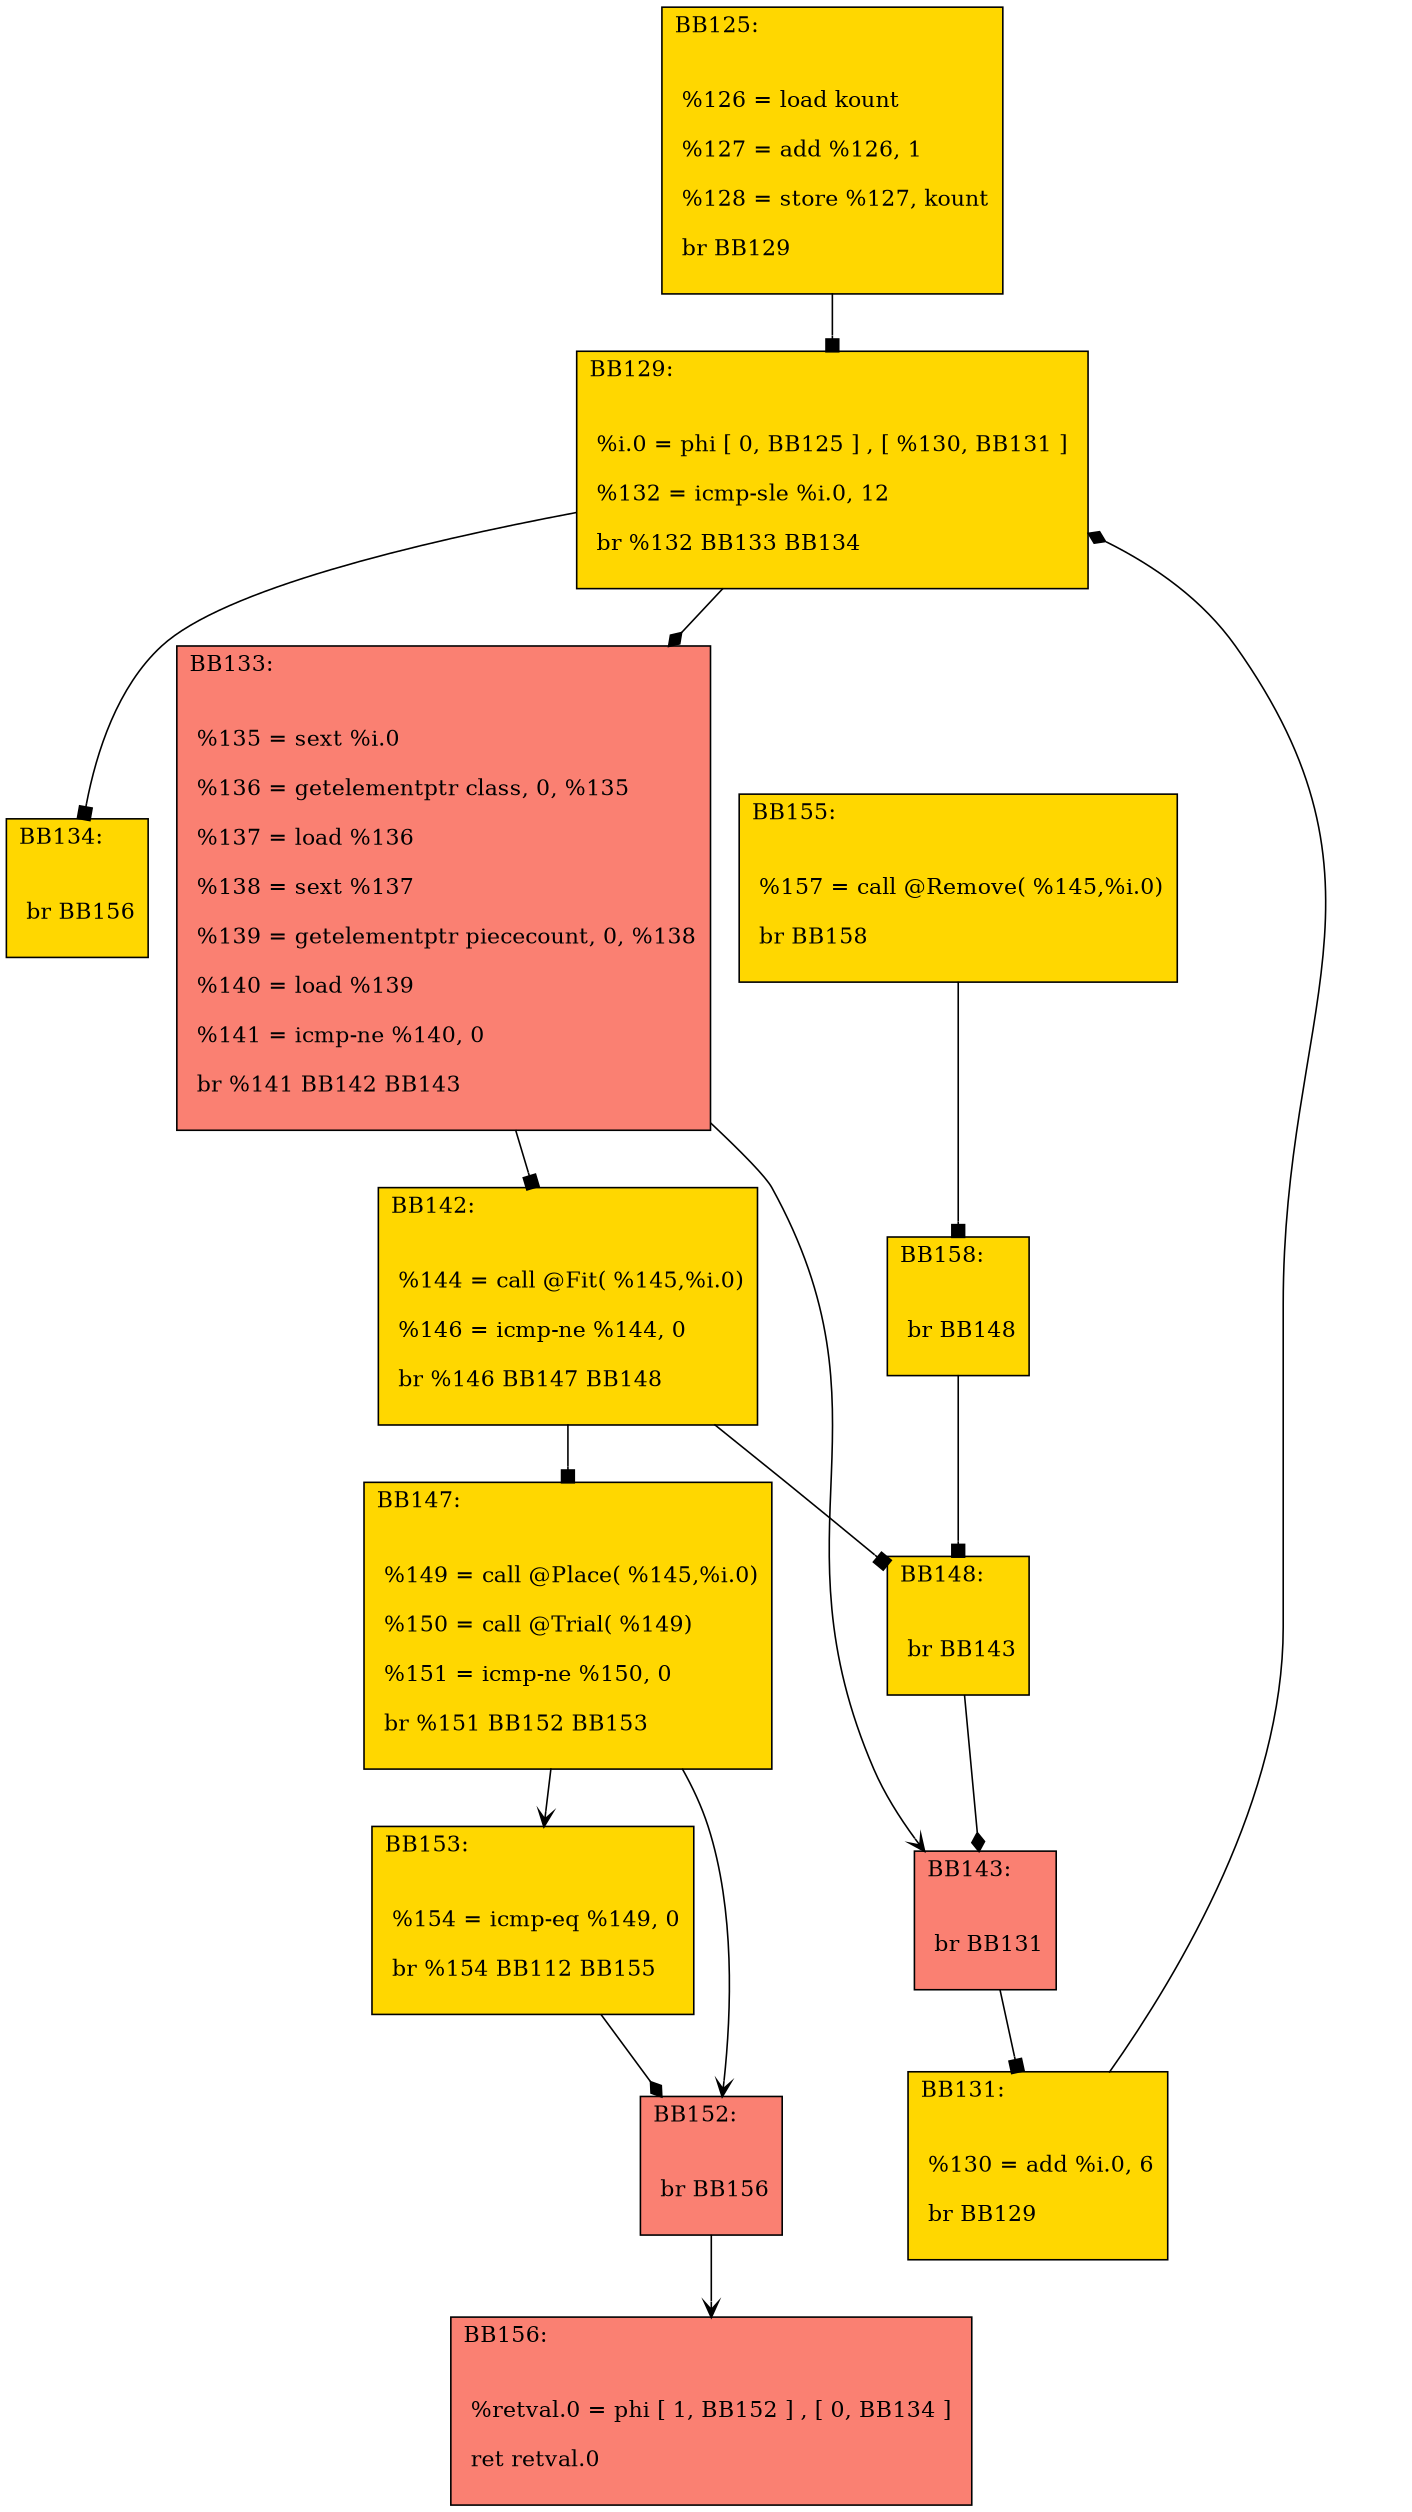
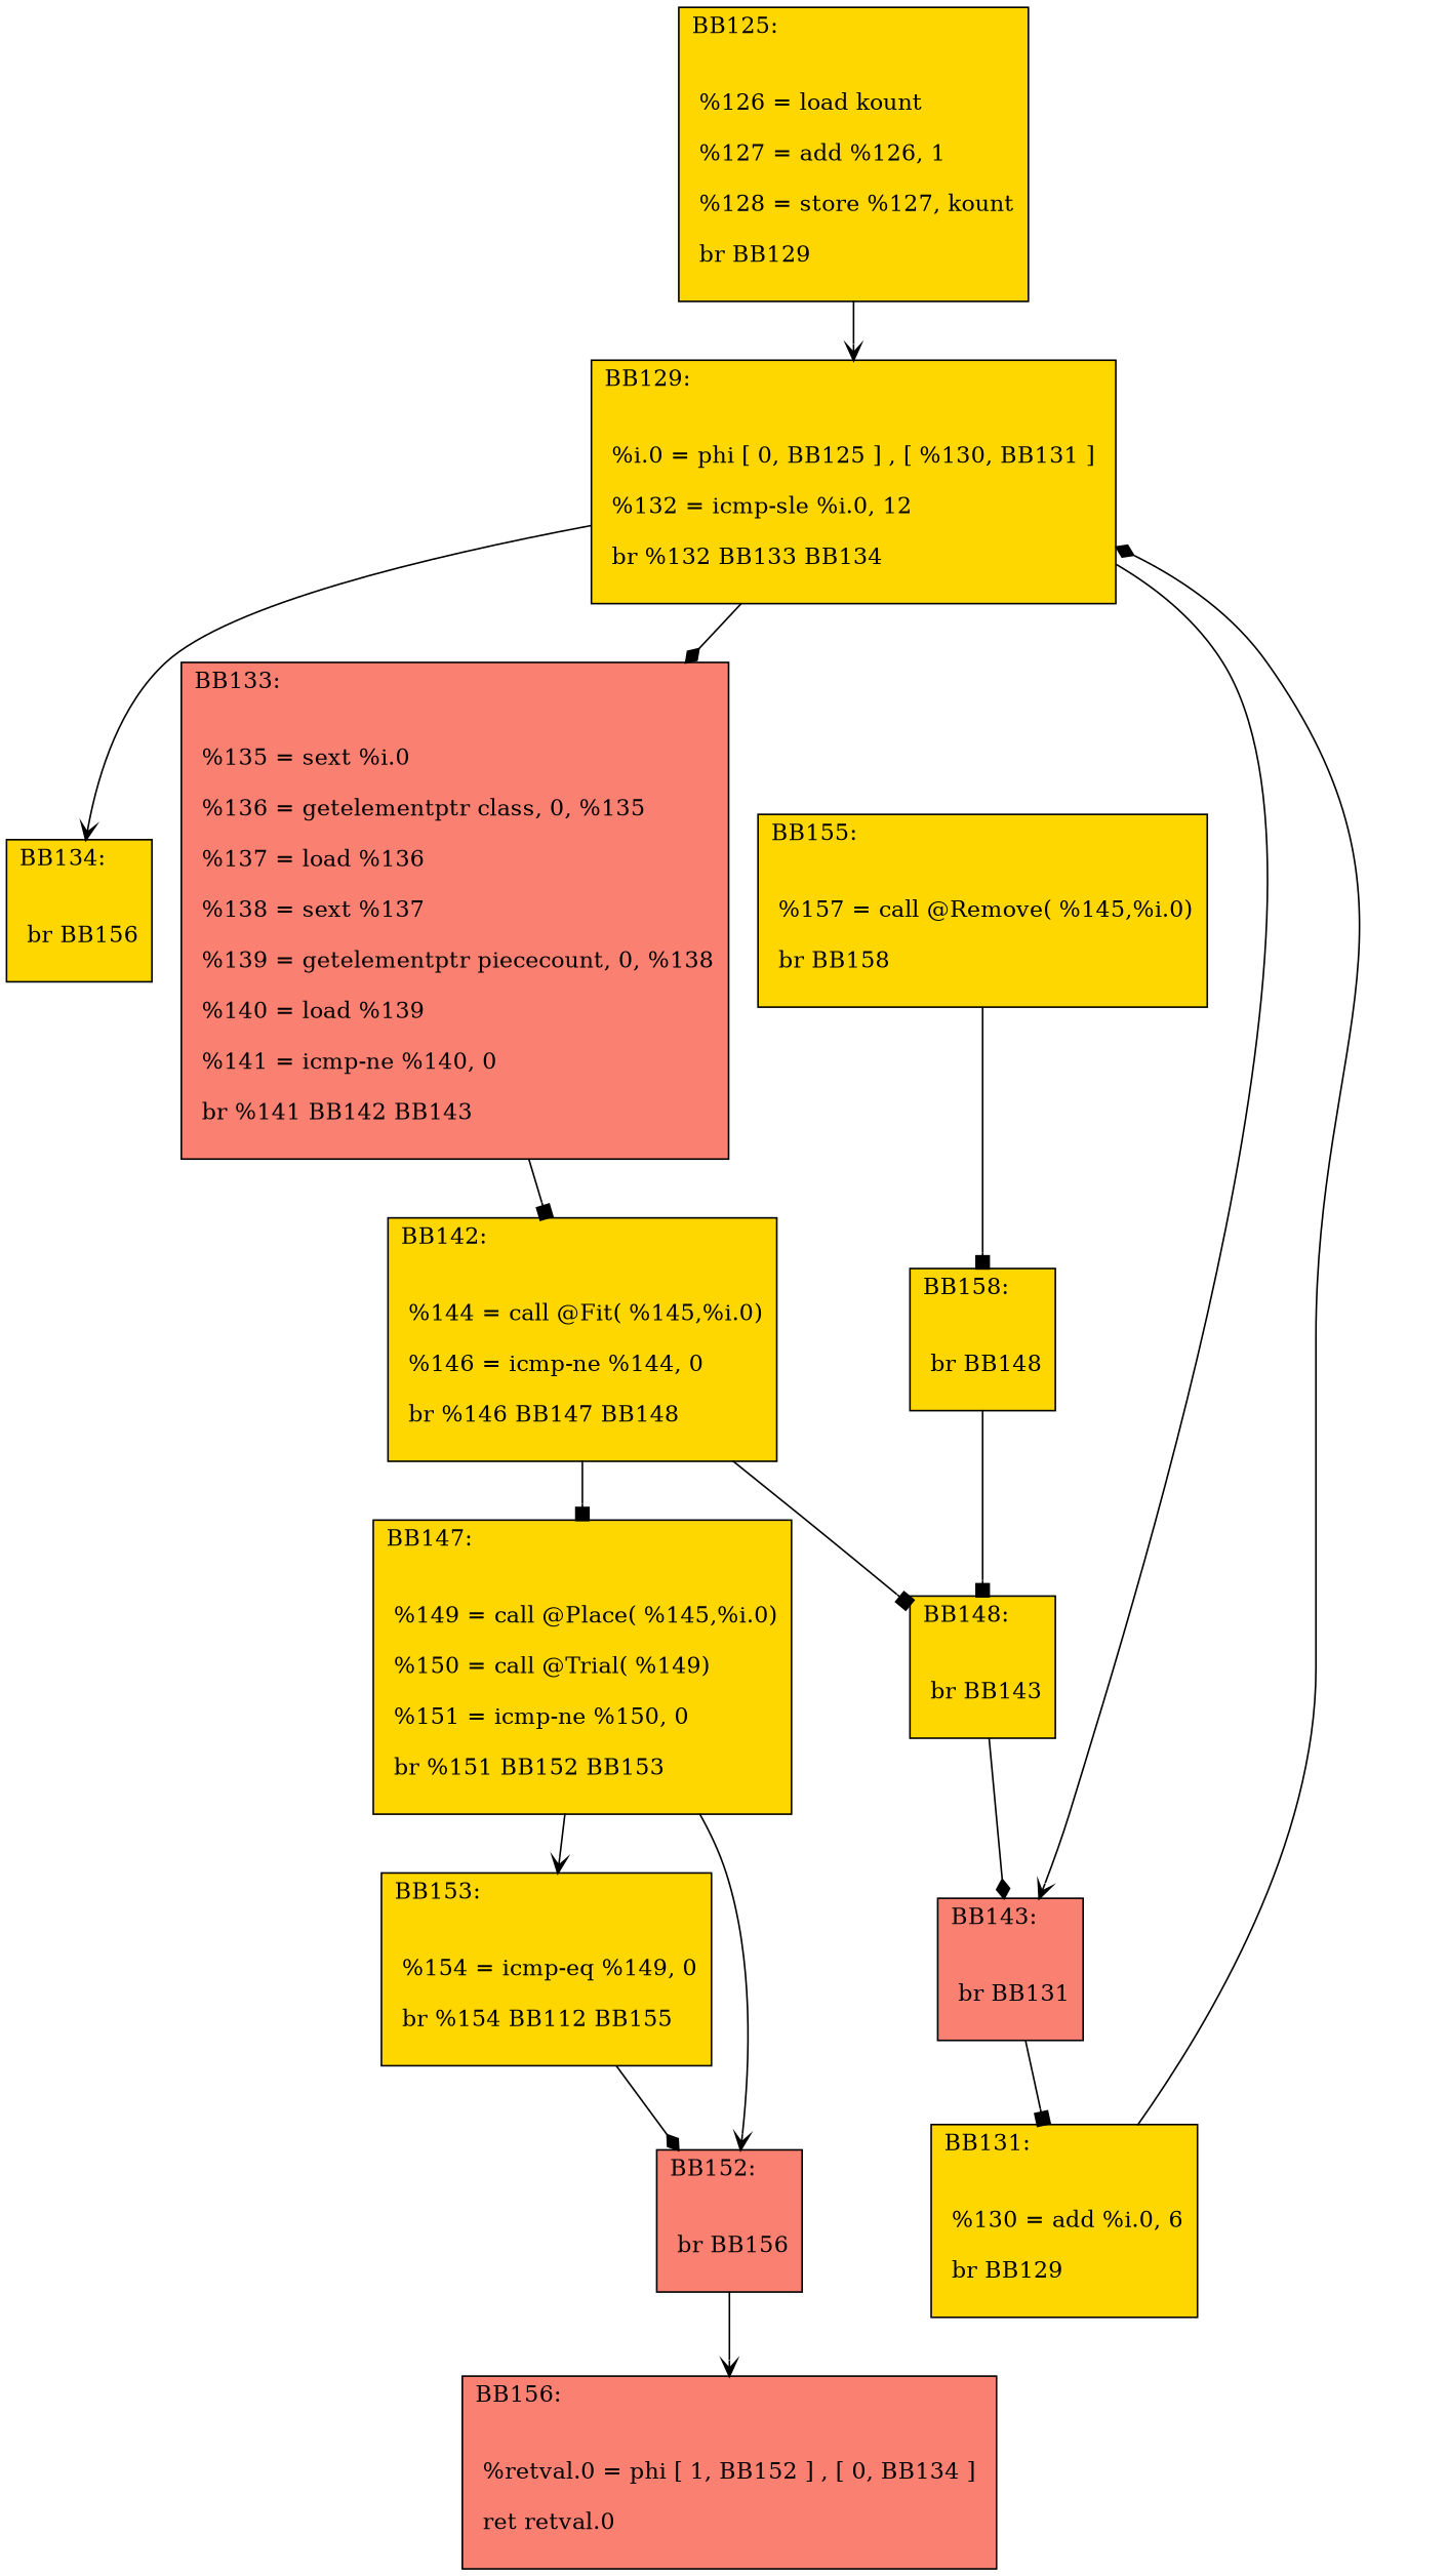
  digraph {
    node [fillcolor=gold shape=record style=filled]
    edge [arrowhead=box]
    n1 [label="{BB125:\l\l\n             %126 = load kount\l\n             %127 = add %126, 1\l\n             %128 = store %127, kount\l\n             br BB129\l\n             }"]
    n2 [label="{BB129:\l\l\n             %i.0 = phi [ 0, BB125 ] , [ %130, BB131 ] \l\n             %132 = icmp-sle %i.0, 12\l\n             br %132 BB133 BB134\l\n             }"]
    n3 [fillcolor=salmon label="{BB133:\l\l\n             %135 = sext %i.0\l\n             %136 = getelementptr class, 0, %135\l\n             %137 = load %136\l\n             %138 = sext %137\l\n             %139 = getelementptr piececount, 0, %138\l\n             %140 = load %139\l\n             %141 = icmp-ne %140, 0\l\n             br %141 BB142 BB143\l\n             }"]
    n4 [label="{BB134:\l\l\n             br BB156\l\n             }"]
    n5 [label="{BB142:\l\l\n             %144 = call @Fit( %145,%i.0)\l\n             %146 = icmp-ne %144, 0\l\n             br %146 BB147 BB148\l\n             }"]
    n6 [fillcolor=salmon label="{BB143:\l\l\n             br BB131\l\n             }"]
    n7 [label="{BB147:\l\l\n             %149 = call @Place( %145,%i.0)\l\n             %150 = call @Trial( %149)\l\n             %151 = icmp-ne %150, 0\l\n             br %151 BB152 BB153\l\n             }"]
    n8 [label="{BB148:\l\l\n             br BB143\l\n             }"]
    n9 [label="{BB131:\l\l\n             %130 = add %i.0, 6\l\n             br BB129\l\n             }"]
    n10 [fillcolor=salmon label="{BB156:\l\l\n             %retval.0 = phi [ 1, BB152 ] , [ 0, BB134 ] \l\n             ret retval.0\l\n             }"]
    n11 [fillcolor=salmon label="{BB152:\l\l\n             br BB156\l\n             }"]
    n12 [label="{BB153:\l\l\n             %154 = icmp-eq %149, 0\l\n             br %154 BB112 BB155\l\n             }"]
    n13 [label="{BB155:\l\l\n             %157 = call @Remove( %145,%i.0)\l\n             br BB158\l\n             }"]
    n14 [label="{BB158:\l\l\n             br BB148\l\n             }"]
-   n1 -> n2
+   n1 -> n2 [arrowhead=vee]
    n2 -> n3 [arrowhead=diamond]
-   n2 -> n4
+   n2 -> n4 [arrowhead=vee]
    n3 -> n5
-   n3 -> n6 [arrowhead=vee]
+   n2 -> n6 [arrowhead=vee]
    n5 -> n7
    n5 -> n8
    n6 -> n9
    n7 -> n11 [arrowhead=vee]
    n7 -> n12 [arrowhead=vee]
    n8 -> n6 [arrowhead=diamond]
    n9 -> n2 [arrowhead=diamond]
    n11 -> n10 [arrowhead=vee]
    n12 -> n11 [arrowhead=diamond]
    n13 -> n14
    n14 -> n8
  }
